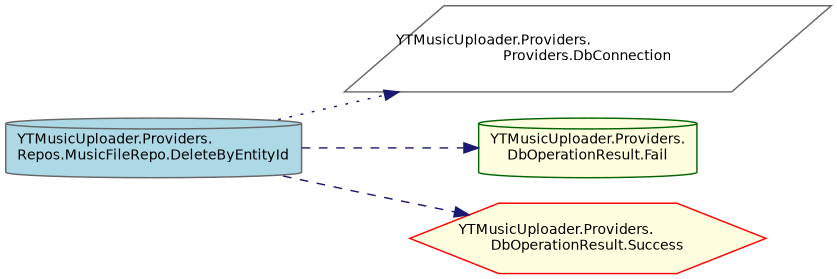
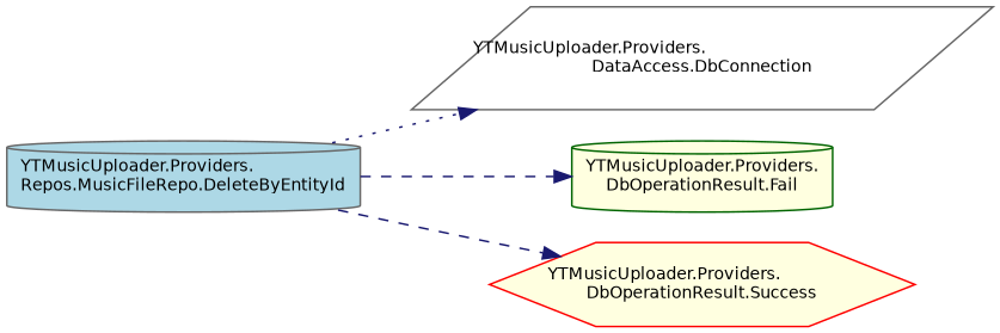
  digraph {
    rankdir=LR
    node [color=gray40 fillcolor=lightyellow fontname=Helvetica fontsize=10 shape=cylinder style=filled]
    edge [color=midnightblue fontname=Helvetica fontsize=10 labelfontname=Helvetica labelfontsize=10 style=dashed]
    n1 [fillcolor=lightblue fontcolor=black height=0.2 label="YTMusicUploader.Providers.\lRepos.MusicFileRepo.DeleteByEntityId" width=0.4]
-   n2 [fillcolor=white height=0.2 label="YTMusicUploader.Providers.\lProviders.DbConnection" shape=parallelogram width=0.4]
+   n2 [fillcolor=white height=0.2 label="YTMusicUploader.Providers.\lDataAccess.DbConnection" shape=parallelogram width=0.4]
    n3 [color=darkgreen height=0.2 label="YTMusicUploader.Providers.\lDbOperationResult.Fail" width=0.4]
    n4 [color=red height=0.2 label="YTMusicUploader.Providers.\lDbOperationResult.Success" shape=hexagon width=0.4]
    n1 -> n2 [style=dotted]
    n1 -> n3
    n1 -> n4
  }
